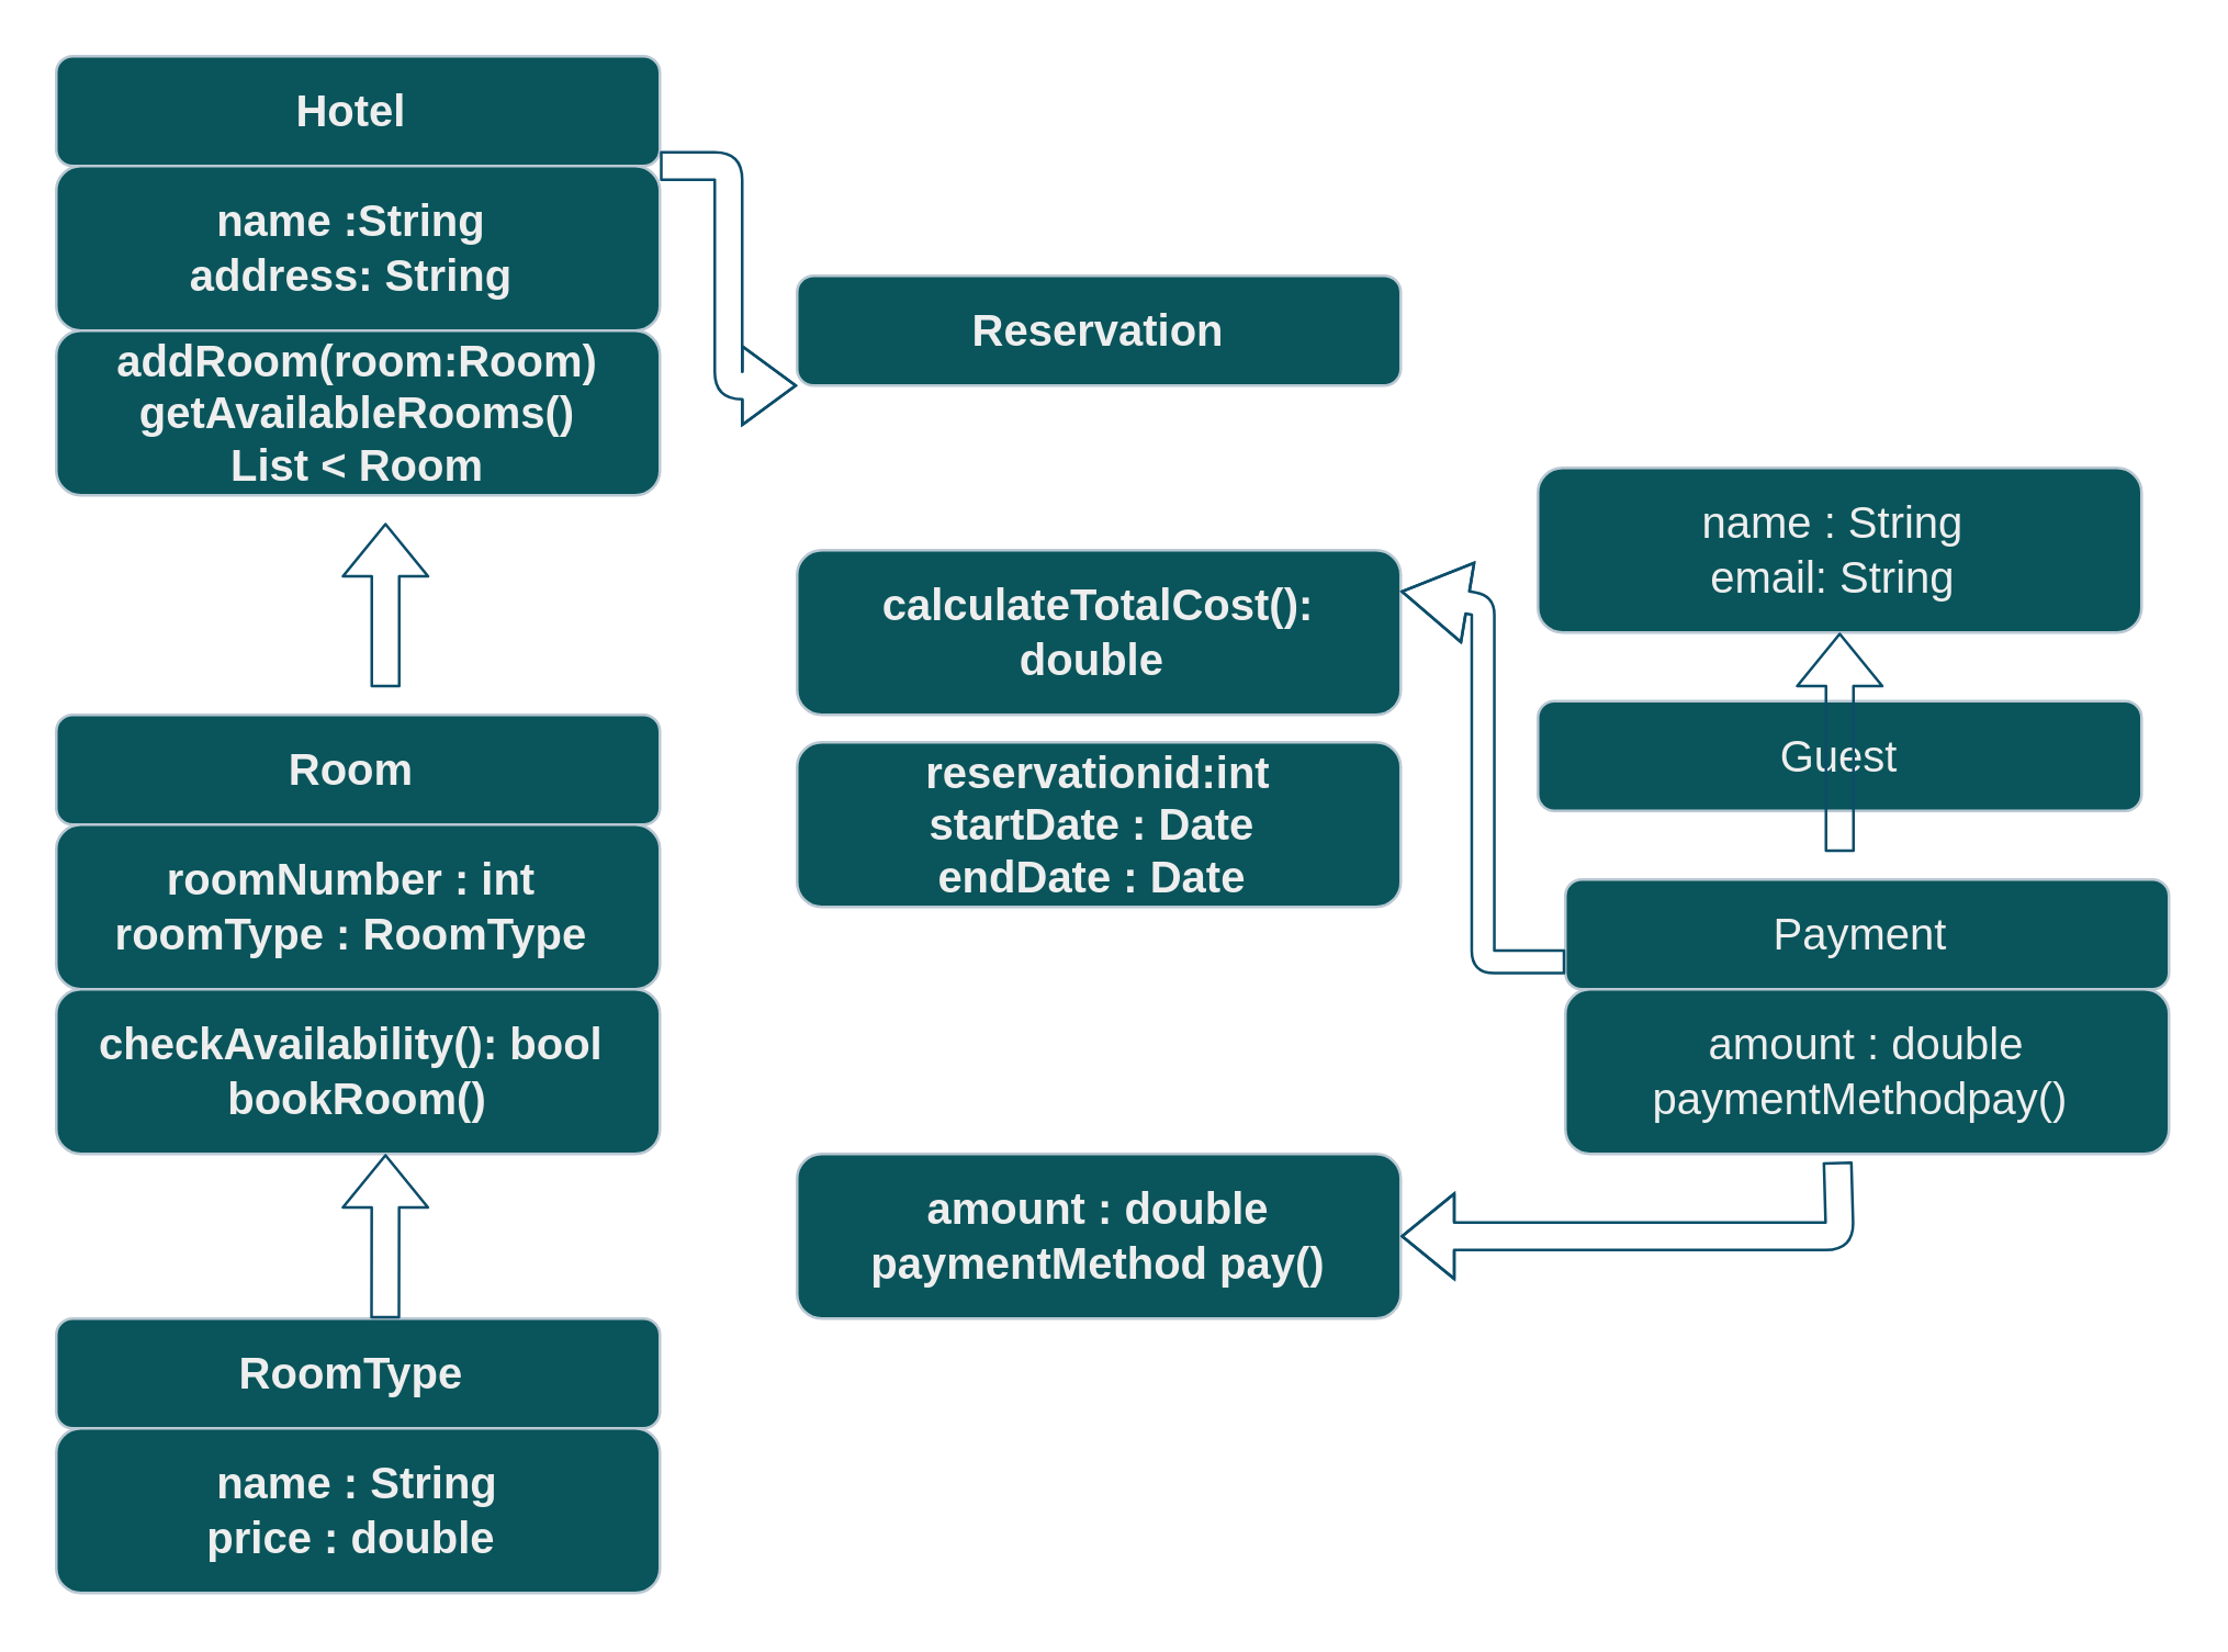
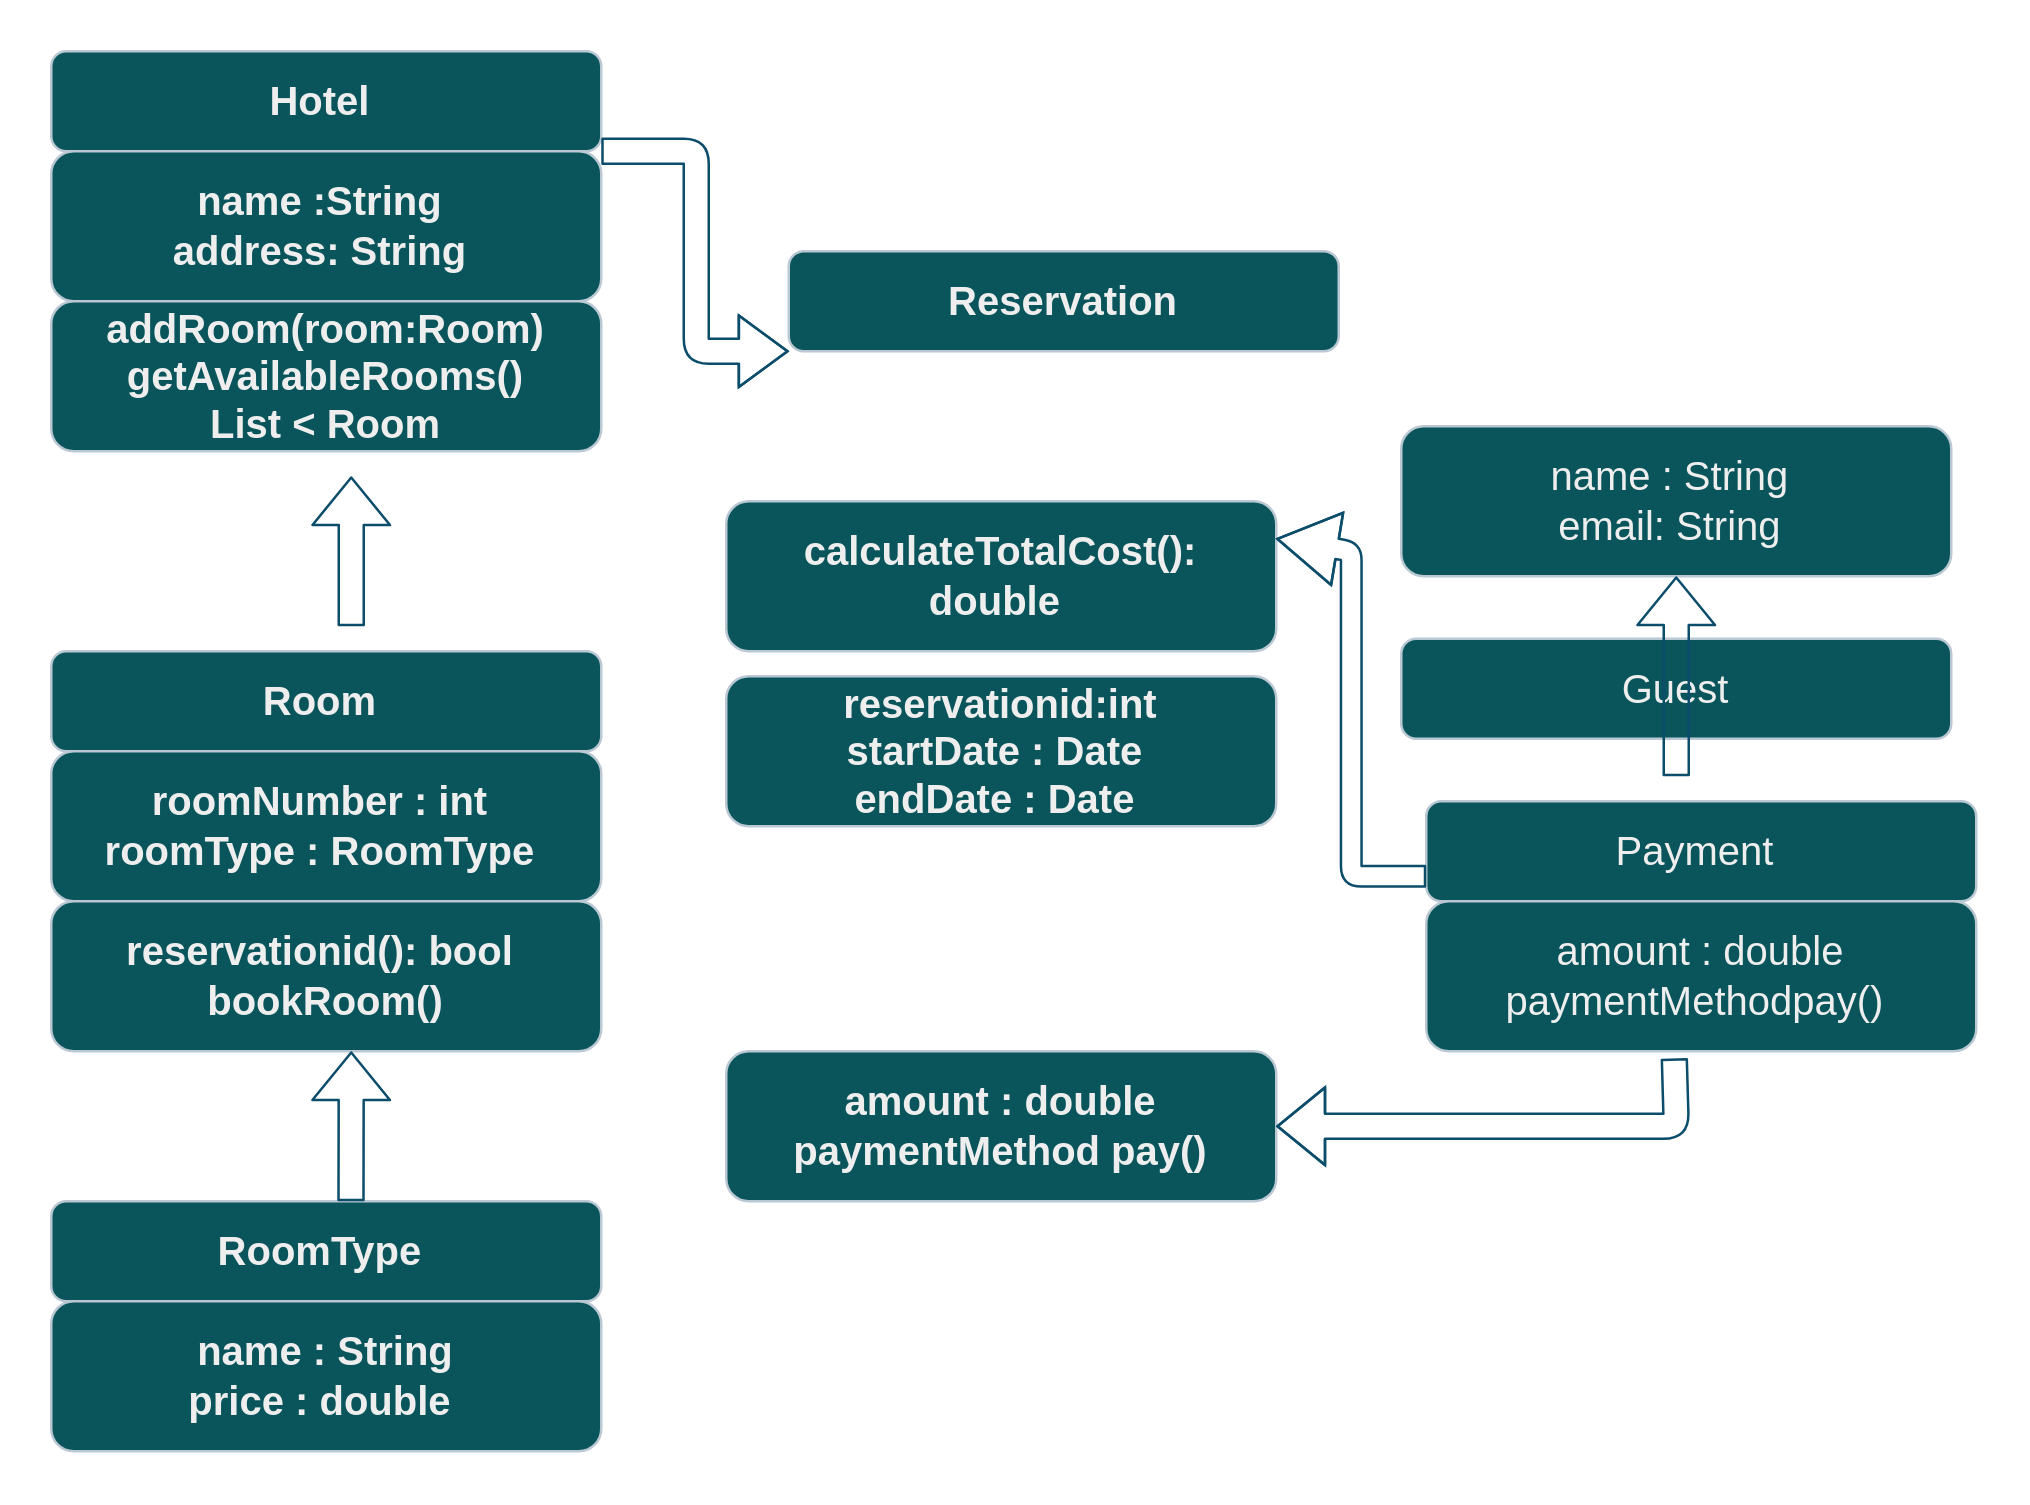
  <mxCell id="0" />
  <mxCell id="1" parent="0" />
  <mxCell id="2" value="Hotel&amp;nbsp;" style="rounded=1;whiteSpace=wrap;html=1;fontSize=16;labelBackgroundColor=none;fillColor=#09555B;strokeColor=#BAC8D3;fontColor=#EEEEEE;fontStyle=1" vertex="1" parent="1"><mxGeometry x="20" y="20" width="220" height="40" as="geometry" /></mxCell>
  <mxCell id="3" value="name :String&amp;nbsp;&lt;div&gt;address: String&amp;nbsp;&lt;/div&gt;" style="rounded=1;whiteSpace=wrap;html=1;fontSize=16;labelBackgroundColor=none;fillColor=#09555B;strokeColor=#BAC8D3;fontColor=#EEEEEE;fontStyle=1" vertex="1" parent="1"><mxGeometry x="20" y="60" width="220" height="60" as="geometry" /></mxCell>
  <mxCell id="4" value="addRoom(room:Room)&lt;div&gt;getAvailableRooms()&lt;/div&gt;&lt;div&gt;List &amp;lt; Room&lt;/div&gt;" style="rounded=1;whiteSpace=wrap;html=1;fontSize=16;labelBackgroundColor=none;fillColor=#09555B;strokeColor=#BAC8D3;fontColor=#EEEEEE;fontStyle=1" vertex="1" parent="1"><mxGeometry x="20" y="120" width="220" height="60" as="geometry" /></mxCell>
  <mxCell id="5" value="Room&amp;nbsp;" style="rounded=1;whiteSpace=wrap;html=1;fontSize=16;labelBackgroundColor=none;fillColor=#09555B;strokeColor=#BAC8D3;fontColor=#EEEEEE;fontStyle=1" vertex="1" parent="1"><mxGeometry x="20" y="260" width="220" height="40" as="geometry" /></mxCell>
  <mxCell id="6" value="roomNumber : int&amp;nbsp;&lt;div&gt;roomType : RoomType&amp;nbsp;&lt;/div&gt;" style="rounded=1;whiteSpace=wrap;html=1;fontSize=16;labelBackgroundColor=none;fillColor=#09555B;strokeColor=#BAC8D3;fontColor=#EEEEEE;fontStyle=1" vertex="1" parent="1"><mxGeometry x="20" y="300" width="220" height="60" as="geometry" /></mxCell>
- <mxCell id="7" value="checkAvailability(): bool&amp;nbsp;&lt;div&gt;bookRoom()&lt;/div&gt;" style="rounded=1;whiteSpace=wrap;html=1;fontSize=16;labelBackgroundColor=none;fillColor=#09555B;strokeColor=#BAC8D3;fontColor=#EEEEEE;fontStyle=1" vertex="1" parent="1"><mxGeometry x="20" y="360" width="220" height="60" as="geometry" /></mxCell>
+ <mxCell id="7" value="reservationid(): bool&amp;nbsp;&lt;div&gt;bookRoom()&lt;/div&gt;" style="rounded=1;whiteSpace=wrap;html=1;fontSize=16;labelBackgroundColor=none;fillColor=#09555B;strokeColor=#BAC8D3;fontColor=#EEEEEE;fontStyle=1" vertex="1" parent="1"><mxGeometry x="20" y="360" width="220" height="60" as="geometry" /></mxCell>
  <mxCell id="8" value="RoomType&amp;nbsp;" style="rounded=1;whiteSpace=wrap;html=1;fontSize=16;labelBackgroundColor=none;fillColor=#09555B;strokeColor=#BAC8D3;fontColor=#EEEEEE;fontStyle=1" vertex="1" parent="1"><mxGeometry x="20" y="480" width="220" height="40" as="geometry" /></mxCell>
  <mxCell id="9" value="name : String&lt;div&gt;price : double&amp;nbsp;&lt;/div&gt;" style="rounded=1;whiteSpace=wrap;html=1;fontSize=16;labelBackgroundColor=none;fillColor=#09555B;strokeColor=#BAC8D3;fontColor=#EEEEEE;fontStyle=1" vertex="1" parent="1"><mxGeometry x="20" y="520" width="220" height="60" as="geometry" /></mxCell>
  <mxCell id="10" value="" style="shape=flexArrow;endArrow=classic;html=1;rounded=1;fontSize=16;labelBackgroundColor=none;fontColor=default;strokeColor=#0B4D6A;fontStyle=1" edge="1" parent="1"><mxGeometry width="50" height="50" relative="1" as="geometry"><mxPoint x="140" y="250" as="sourcePoint" /><mxPoint x="140" y="190" as="targetPoint" /></mxGeometry></mxCell>
  <mxCell id="11" value="" style="endArrow=classic;html=1;rounded=1;shape=flexArrow;exitX=0.545;exitY=0;exitDx=0;exitDy=0;exitPerimeter=0;fontSize=16;labelBackgroundColor=none;fontColor=default;strokeColor=#0B4D6A;fontStyle=1" edge="1" parent="1" source="8"><mxGeometry width="50" height="50" relative="1" as="geometry"><mxPoint x="120" y="450" as="sourcePoint" /><mxPoint x="140" y="420" as="targetPoint" /></mxGeometry></mxCell>
- <mxCell id="12" value="Reservation" style="rounded=1;whiteSpace=wrap;html=1;fontSize=16;labelBackgroundColor=none;fillColor=#09555B;strokeColor=#BAC8D3;fontColor=#EEEEEE;fontStyle=1" vertex="1" parent="1"><mxGeometry x="290" y="100" width="220" height="40" as="geometry" /></mxCell>
+ <mxCell id="12" value="Reservation" style="rounded=1;whiteSpace=wrap;html=1;fontSize=16;labelBackgroundColor=none;fillColor=#09555B;strokeColor=#BAC8D3;fontColor=#EEEEEE;fontStyle=1" vertex="1" parent="1"><mxGeometry x="315" y="100" width="220" height="40" as="geometry" /></mxCell>
  <mxCell id="13" value="reservationid:int&lt;div&gt;startDate : Date&amp;nbsp;&lt;/div&gt;&lt;div&gt;endDate : Date&amp;nbsp;&lt;/div&gt;" style="rounded=1;whiteSpace=wrap;html=1;fontSize=16;labelBackgroundColor=none;fillColor=#09555B;strokeColor=#BAC8D3;fontColor=#EEEEEE;fontStyle=1" vertex="1" parent="1"><mxGeometry x="290" y="270" width="220" height="60" as="geometry" /></mxCell>
  <mxCell id="14" value="calculateTotalCost(): double&amp;nbsp;" style="rounded=1;whiteSpace=wrap;html=1;fontSize=16;labelBackgroundColor=none;fillColor=#09555B;strokeColor=#BAC8D3;fontColor=#EEEEEE;fontStyle=1" vertex="1" parent="1"><mxGeometry x="290" y="200" width="220" height="60" as="geometry" /></mxCell>
  <mxCell id="15" value="amount : double paymentMethod pay()" style="rounded=1;whiteSpace=wrap;html=1;fontSize=16;labelBackgroundColor=none;fillColor=#09555B;strokeColor=#BAC8D3;fontColor=#EEEEEE;fontStyle=1" vertex="1" parent="1"><mxGeometry x="290" y="420" width="220" height="60" as="geometry" /></mxCell>
  <mxCell id="16" value="Guest" style="rounded=1;whiteSpace=wrap;html=1;fontSize=16;labelBackgroundColor=none;fillColor=#09555B;strokeColor=#BAC8D3;fontColor=#EEEEEE;" vertex="1" parent="1"><mxGeometry x="560" y="255" width="220" height="40" as="geometry" /></mxCell>
  <mxCell id="17" value="name : String&amp;nbsp;&lt;div&gt;email: String&amp;nbsp;&lt;/div&gt;" style="rounded=1;whiteSpace=wrap;html=1;fontSize=16;labelBackgroundColor=none;fillColor=#09555B;strokeColor=#BAC8D3;fontColor=#EEEEEE;" vertex="1" parent="1"><mxGeometry x="560" y="170" width="220" height="60" as="geometry" /></mxCell>
  <mxCell id="18" value="Payment&amp;nbsp;" style="rounded=1;whiteSpace=wrap;html=1;fontSize=16;labelBackgroundColor=none;fillColor=#09555B;strokeColor=#BAC8D3;fontColor=#EEEEEE;" vertex="1" parent="1"><mxGeometry x="570" y="320" width="220" height="40" as="geometry" /></mxCell>
  <mxCell id="19" value="amount : double paymentMethodpay()&amp;nbsp;" style="rounded=1;whiteSpace=wrap;html=1;fontSize=16;labelBackgroundColor=none;fillColor=#09555B;strokeColor=#BAC8D3;fontColor=#EEEEEE;" vertex="1" parent="1"><mxGeometry x="570" y="360" width="220" height="60" as="geometry" /></mxCell>
  <mxCell id="20" value="" style="shape=flexArrow;endArrow=classic;html=1;rounded=1;edgeStyle=elbowEdgeStyle;endWidth=17.647;endSize=6.153;entryX=0;entryY=1;entryDx=0;entryDy=0;fontSize=16;labelBackgroundColor=none;fontColor=default;strokeColor=#0B4D6A;fontStyle=1" edge="1" parent="1" target="12"><mxGeometry width="50" height="50" relative="1" as="geometry"><mxPoint x="240" y="60" as="sourcePoint" /><mxPoint x="400" y="90" as="targetPoint" /></mxGeometry></mxCell>
  <mxCell id="21" value="" style="shape=flexArrow;endArrow=classic;html=1;rounded=1;exitX=0;exitY=0.75;exitDx=0;exitDy=0;entryX=1;entryY=0.25;entryDx=0;entryDy=0;width=8.235;endSize=7.729;fontSize=16;labelBackgroundColor=none;fontColor=default;strokeColor=#0B4D6A;fontStyle=1" edge="1" parent="1" source="18" target="14"><mxGeometry width="50" height="50" relative="1" as="geometry"><mxPoint x="510" y="370" as="sourcePoint" /><mxPoint x="540" y="140" as="targetPoint" /><Array as="points"><mxPoint x="540" y="350" /><mxPoint x="540" y="220" /></Array></mxGeometry></mxCell>
  <mxCell id="22" value="" style="shape=flexArrow;endArrow=classic;html=1;rounded=1;entryX=0.5;entryY=1;entryDx=0;entryDy=0;fontSize=16;labelBackgroundColor=none;fontColor=default;strokeColor=#0B4D6A;fontStyle=1" edge="1" parent="1" target="17"><mxGeometry width="50" height="50" relative="1" as="geometry"><mxPoint x="670" y="310" as="sourcePoint" /><mxPoint x="670" y="270" as="targetPoint" /></mxGeometry></mxCell>
  <mxCell id="23" value="" style="shape=flexArrow;endArrow=classic;html=1;rounded=1;entryX=1;entryY=0.5;entryDx=0;entryDy=0;exitX=0.451;exitY=1.047;exitDx=0;exitDy=0;exitPerimeter=0;fontSize=16;labelBackgroundColor=none;fontColor=default;strokeColor=#0B4D6A;fontStyle=1" edge="1" parent="1" source="19" target="15"><mxGeometry width="50" height="50" relative="1" as="geometry"><mxPoint x="710" y="450" as="sourcePoint" /><mxPoint x="690" y="430" as="targetPoint" /><Array as="points"><mxPoint x="670" y="450" /></Array></mxGeometry></mxCell>
